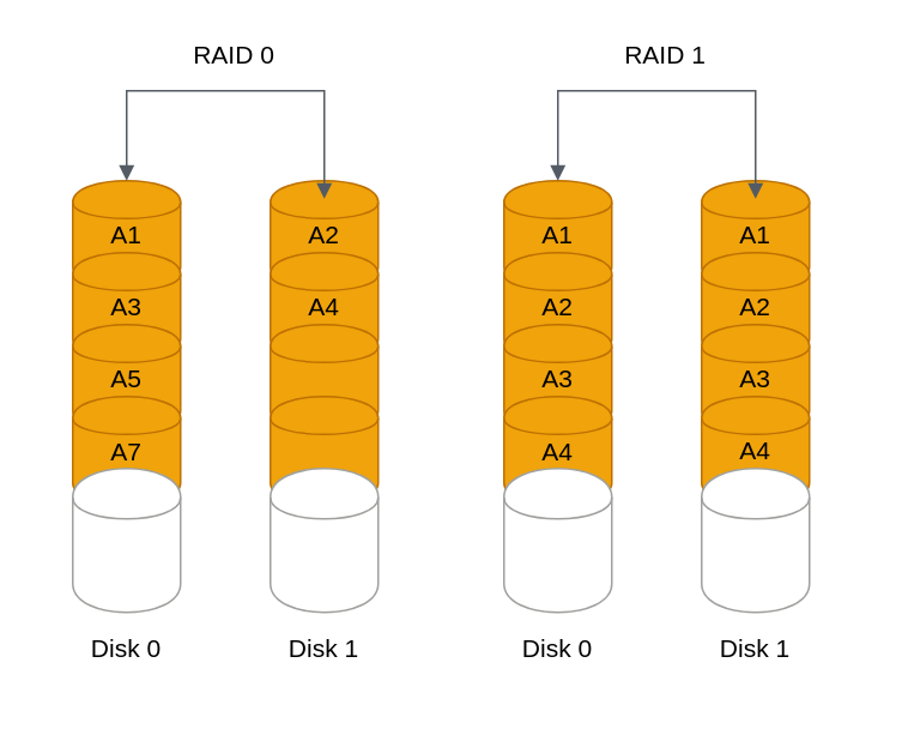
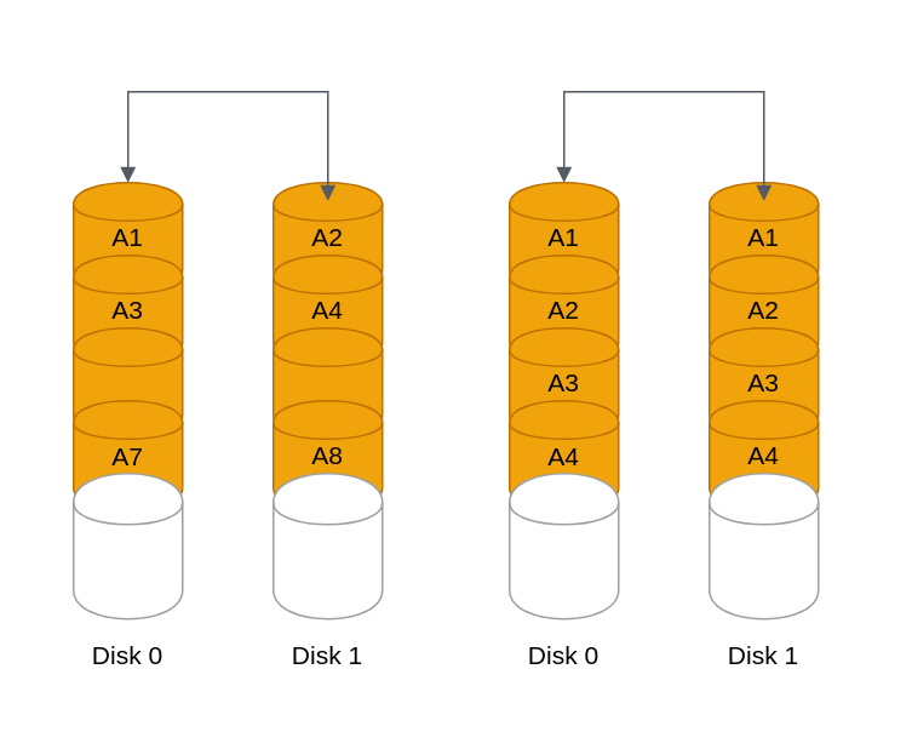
  <mxCell id="0" />
  <mxCell id="1" parent="0" />
  <mxCell id="2" value="" style="rounded=1;whiteSpace=wrap;html=1;strokeColor=#FFFFFF;fontSize=14;" vertex="1" parent="1"><mxGeometry x="20" y="20" width="460" height="370" as="geometry" /></mxCell>
  <mxCell id="3" value="" style="shape=cylinder;whiteSpace=wrap;html=1;boundedLbl=1;backgroundOutline=1;strokeColor=#BD7000;fontSize=14;fillColor=#f0a30a;fontColor=#ffffff;" vertex="1" parent="1"><mxGeometry x="40" y="100" width="60" height="60" as="geometry" /></mxCell>
  <mxCell id="4" value="" style="shape=cylinder;whiteSpace=wrap;html=1;boundedLbl=1;backgroundOutline=1;strokeColor=#BD7000;fontSize=14;fillColor=#f0a30a;fontColor=#ffffff;" vertex="1" parent="1"><mxGeometry x="40" y="140" width="60" height="60" as="geometry" /></mxCell>
  <mxCell id="5" value="" style="shape=cylinder;whiteSpace=wrap;html=1;boundedLbl=1;backgroundOutline=1;strokeColor=#BD7000;fontSize=14;fillColor=#f0a30a;fontColor=#ffffff;" vertex="1" parent="1"><mxGeometry x="40" y="180" width="60" height="60" as="geometry" /></mxCell>
  <mxCell id="6" value="" style="shape=cylinder;whiteSpace=wrap;html=1;boundedLbl=1;backgroundOutline=1;strokeColor=#BD7000;fontSize=14;fillColor=#f0a30a;fontColor=#ffffff;" vertex="1" parent="1"><mxGeometry x="40" y="220" width="60" height="60" as="geometry" /></mxCell>
  <mxCell id="7" value="" style="shape=cylinder;whiteSpace=wrap;html=1;boundedLbl=1;backgroundOutline=1;strokeColor=#BD7000;fontSize=14;fillColor=#f0a30a;fontColor=#ffffff;" vertex="1" parent="1"><mxGeometry x="150" y="100" width="60" height="60" as="geometry" /></mxCell>
  <mxCell id="8" value="" style="shape=cylinder;whiteSpace=wrap;html=1;boundedLbl=1;backgroundOutline=1;strokeColor=#BD7000;fontSize=14;fillColor=#f0a30a;fontColor=#ffffff;" vertex="1" parent="1"><mxGeometry x="150" y="140" width="60" height="60" as="geometry" /></mxCell>
  <mxCell id="9" value="" style="shape=cylinder;whiteSpace=wrap;html=1;boundedLbl=1;backgroundOutline=1;strokeColor=#BD7000;fontSize=14;fillColor=#f0a30a;fontColor=#ffffff;" vertex="1" parent="1"><mxGeometry x="150" y="180" width="60" height="60" as="geometry" /></mxCell>
  <mxCell id="10" value="" style="shape=cylinder;whiteSpace=wrap;html=1;boundedLbl=1;backgroundOutline=1;strokeColor=#BD7000;fontSize=14;fillColor=#f0a30a;fontColor=#ffffff;" vertex="1" parent="1"><mxGeometry x="150" y="220" width="60" height="60" as="geometry" /></mxCell>
  <mxCell id="11" value="" style="edgeStyle=orthogonalEdgeStyle;html=1;endArrow=block;elbow=vertical;startArrow=block;startFill=1;endFill=1;strokeColor=#545B64;rounded=0;fontSize=14;exitX=0.5;exitY=0;exitDx=0;exitDy=0;" edge="1" parent="1" source="3"><mxGeometry width="100" relative="1" as="geometry"><mxPoint x="170" y="290" as="sourcePoint" /><mxPoint x="180" y="110" as="targetPoint" /><Array as="points"><mxPoint x="70" y="50" /><mxPoint x="180" y="50" /></Array></mxGeometry></mxCell>
- <mxCell id="12" value="RAID 0" style="text;html=1;strokeColor=none;fillColor=none;align=center;verticalAlign=middle;whiteSpace=wrap;rounded=0;fontSize=14;" vertex="1" parent="1"><mxGeometry x="100" y="20" width="60" height="20" as="geometry" /></mxCell>
  <mxCell id="13" value="A1" style="text;html=1;strokeColor=none;fillColor=none;align=center;verticalAlign=middle;whiteSpace=wrap;rounded=0;fontSize=14;" vertex="1" parent="1"><mxGeometry x="50" y="120" width="40" height="20" as="geometry" /></mxCell>
  <mxCell id="14" value="A3" style="text;html=1;strokeColor=none;fillColor=none;align=center;verticalAlign=middle;whiteSpace=wrap;rounded=0;fontSize=14;" vertex="1" parent="1"><mxGeometry x="50" y="160" width="40" height="20" as="geometry" /></mxCell>
- <mxCell id="15" value="A5" style="text;html=1;strokeColor=none;fillColor=none;align=center;verticalAlign=middle;whiteSpace=wrap;rounded=0;fontSize=14;" vertex="1" parent="1"><mxGeometry x="50" y="200" width="40" height="20" as="geometry" /></mxCell>
  <mxCell id="16" value="A7" style="text;html=1;strokeColor=none;fillColor=none;align=center;verticalAlign=middle;whiteSpace=wrap;rounded=0;fontSize=14;" vertex="1" parent="1"><mxGeometry x="50" y="241" width="40" height="20" as="geometry" /></mxCell>
  <mxCell id="17" value="A2" style="text;html=1;strokeColor=none;fillColor=none;align=center;verticalAlign=middle;whiteSpace=wrap;rounded=0;fontSize=14;" vertex="1" parent="1"><mxGeometry x="160" y="120" width="40" height="20" as="geometry" /></mxCell>
  <mxCell id="18" value="A4" style="text;html=1;strokeColor=none;fillColor=none;align=center;verticalAlign=middle;whiteSpace=wrap;rounded=0;fontSize=14;" vertex="1" parent="1"><mxGeometry x="160" y="160" width="40" height="20" as="geometry" /></mxCell>
+ <mxCell id="19" value="A8" style="text;html=1;strokeColor=none;fillColor=none;align=center;verticalAlign=middle;whiteSpace=wrap;rounded=0;fontSize=14;" vertex="1" parent="1"><mxGeometry x="160" y="240" width="40" height="20" as="geometry" /></mxCell>
  <mxCell id="20" value="" style="shape=cylinder;whiteSpace=wrap;html=1;boundedLbl=1;backgroundOutline=1;strokeColor=#A0A19E;fontSize=14;" vertex="1" parent="1"><mxGeometry x="40" y="260" width="60" height="80" as="geometry" /></mxCell>
  <mxCell id="21" value="" style="shape=cylinder;whiteSpace=wrap;html=1;boundedLbl=1;backgroundOutline=1;strokeColor=#A0A19E;fontSize=14;" vertex="1" parent="1"><mxGeometry x="150" y="260" width="60" height="80" as="geometry" /></mxCell>
  <mxCell id="22" value="Disk 0" style="text;html=1;strokeColor=none;fillColor=none;align=center;verticalAlign=middle;whiteSpace=wrap;rounded=0;fontSize=14;" vertex="1" parent="1"><mxGeometry x="40" y="350" width="60" height="20" as="geometry" /></mxCell>
  <mxCell id="23" value="Disk 1" style="text;html=1;strokeColor=none;fillColor=none;align=center;verticalAlign=middle;whiteSpace=wrap;rounded=0;fontSize=14;" vertex="1" parent="1"><mxGeometry x="150" y="350" width="60" height="20" as="geometry" /></mxCell>
  <mxCell id="24" value="" style="shape=cylinder;whiteSpace=wrap;html=1;boundedLbl=1;backgroundOutline=1;strokeColor=#BD7000;fontSize=14;fillColor=#f0a30a;fontColor=#ffffff;" vertex="1" parent="1"><mxGeometry x="280" y="100" width="60" height="60" as="geometry" /></mxCell>
  <mxCell id="25" value="" style="shape=cylinder;whiteSpace=wrap;html=1;boundedLbl=1;backgroundOutline=1;strokeColor=#BD7000;fontSize=14;fillColor=#f0a30a;fontColor=#ffffff;" vertex="1" parent="1"><mxGeometry x="280" y="140" width="60" height="60" as="geometry" /></mxCell>
  <mxCell id="26" value="" style="shape=cylinder;whiteSpace=wrap;html=1;boundedLbl=1;backgroundOutline=1;strokeColor=#BD7000;fontSize=14;fillColor=#f0a30a;fontColor=#ffffff;" vertex="1" parent="1"><mxGeometry x="280" y="180" width="60" height="60" as="geometry" /></mxCell>
  <mxCell id="27" value="" style="shape=cylinder;whiteSpace=wrap;html=1;boundedLbl=1;backgroundOutline=1;strokeColor=#BD7000;fontSize=14;fillColor=#f0a30a;fontColor=#ffffff;" vertex="1" parent="1"><mxGeometry x="280" y="220" width="60" height="60" as="geometry" /></mxCell>
  <mxCell id="28" value="" style="shape=cylinder;whiteSpace=wrap;html=1;boundedLbl=1;backgroundOutline=1;strokeColor=#BD7000;fontSize=14;fillColor=#f0a30a;fontColor=#ffffff;" vertex="1" parent="1"><mxGeometry x="390" y="100" width="60" height="60" as="geometry" /></mxCell>
  <mxCell id="29" value="" style="shape=cylinder;whiteSpace=wrap;html=1;boundedLbl=1;backgroundOutline=1;strokeColor=#BD7000;fontSize=14;fillColor=#f0a30a;fontColor=#ffffff;" vertex="1" parent="1"><mxGeometry x="390" y="140" width="60" height="60" as="geometry" /></mxCell>
  <mxCell id="30" value="" style="shape=cylinder;whiteSpace=wrap;html=1;boundedLbl=1;backgroundOutline=1;strokeColor=#BD7000;fontSize=14;fillColor=#f0a30a;fontColor=#ffffff;" vertex="1" parent="1"><mxGeometry x="390" y="180" width="60" height="60" as="geometry" /></mxCell>
  <mxCell id="31" value="" style="shape=cylinder;whiteSpace=wrap;html=1;boundedLbl=1;backgroundOutline=1;strokeColor=#BD7000;fontSize=14;fillColor=#f0a30a;fontColor=#ffffff;" vertex="1" parent="1"><mxGeometry x="390" y="220" width="60" height="60" as="geometry" /></mxCell>
  <mxCell id="32" value="" style="edgeStyle=orthogonalEdgeStyle;html=1;endArrow=block;elbow=vertical;startArrow=block;startFill=1;endFill=1;strokeColor=#545B64;rounded=0;fontSize=14;exitX=0.5;exitY=0;exitDx=0;exitDy=0;" edge="1" parent="1" source="24"><mxGeometry width="100" relative="1" as="geometry"><mxPoint x="410" y="290" as="sourcePoint" /><mxPoint x="420" y="110" as="targetPoint" /><Array as="points"><mxPoint x="310" y="50" /><mxPoint x="420" y="50" /></Array></mxGeometry></mxCell>
- <mxCell id="33" value="RAID 1" style="text;html=1;strokeColor=none;fillColor=none;align=center;verticalAlign=middle;whiteSpace=wrap;rounded=0;fontSize=14;" vertex="1" parent="1"><mxGeometry x="340" y="20" width="60" height="20" as="geometry" /></mxCell>
  <mxCell id="34" value="A1" style="text;html=1;strokeColor=none;fillColor=none;align=center;verticalAlign=middle;whiteSpace=wrap;rounded=0;fontSize=14;" vertex="1" parent="1"><mxGeometry x="290" y="120" width="40" height="20" as="geometry" /></mxCell>
  <mxCell id="35" value="A2" style="text;html=1;strokeColor=none;fillColor=none;align=center;verticalAlign=middle;whiteSpace=wrap;rounded=0;fontSize=14;" vertex="1" parent="1"><mxGeometry x="290" y="160" width="40" height="20" as="geometry" /></mxCell>
  <mxCell id="36" value="A3" style="text;html=1;strokeColor=none;fillColor=none;align=center;verticalAlign=middle;whiteSpace=wrap;rounded=0;fontSize=14;" vertex="1" parent="1"><mxGeometry x="290" y="200" width="40" height="20" as="geometry" /></mxCell>
  <mxCell id="37" value="A4" style="text;html=1;strokeColor=none;fillColor=none;align=center;verticalAlign=middle;whiteSpace=wrap;rounded=0;fontSize=14;" vertex="1" parent="1"><mxGeometry x="290" y="241" width="40" height="20" as="geometry" /></mxCell>
  <mxCell id="38" value="A1" style="text;html=1;strokeColor=none;fillColor=none;align=center;verticalAlign=middle;whiteSpace=wrap;rounded=0;fontSize=14;" vertex="1" parent="1"><mxGeometry x="400" y="120" width="40" height="20" as="geometry" /></mxCell>
  <mxCell id="39" value="A2" style="text;html=1;strokeColor=none;fillColor=none;align=center;verticalAlign=middle;whiteSpace=wrap;rounded=0;fontSize=14;" vertex="1" parent="1"><mxGeometry x="400" y="160" width="40" height="20" as="geometry" /></mxCell>
  <mxCell id="40" value="A3" style="text;html=1;strokeColor=none;fillColor=none;align=center;verticalAlign=middle;whiteSpace=wrap;rounded=0;fontSize=14;" vertex="1" parent="1"><mxGeometry x="400" y="200" width="40" height="20" as="geometry" /></mxCell>
  <mxCell id="41" value="A4" style="text;html=1;strokeColor=none;fillColor=none;align=center;verticalAlign=middle;whiteSpace=wrap;rounded=0;fontSize=14;" vertex="1" parent="1"><mxGeometry x="400" y="240" width="40" height="20" as="geometry" /></mxCell>
  <mxCell id="42" value="" style="shape=cylinder;whiteSpace=wrap;html=1;boundedLbl=1;backgroundOutline=1;strokeColor=#A0A19E;fontSize=14;" vertex="1" parent="1"><mxGeometry x="280" y="260" width="60" height="80" as="geometry" /></mxCell>
  <mxCell id="43" value="" style="shape=cylinder;whiteSpace=wrap;html=1;boundedLbl=1;backgroundOutline=1;strokeColor=#A0A19E;fontSize=14;" vertex="1" parent="1"><mxGeometry x="390" y="260" width="60" height="80" as="geometry" /></mxCell>
  <mxCell id="44" value="Disk 0" style="text;html=1;strokeColor=none;fillColor=none;align=center;verticalAlign=middle;whiteSpace=wrap;rounded=0;fontSize=14;" vertex="1" parent="1"><mxGeometry x="280" y="350" width="60" height="20" as="geometry" /></mxCell>
  <mxCell id="45" value="Disk 1" style="text;html=1;strokeColor=none;fillColor=none;align=center;verticalAlign=middle;whiteSpace=wrap;rounded=0;fontSize=14;" vertex="1" parent="1"><mxGeometry x="390" y="350" width="60" height="20" as="geometry" /></mxCell>
